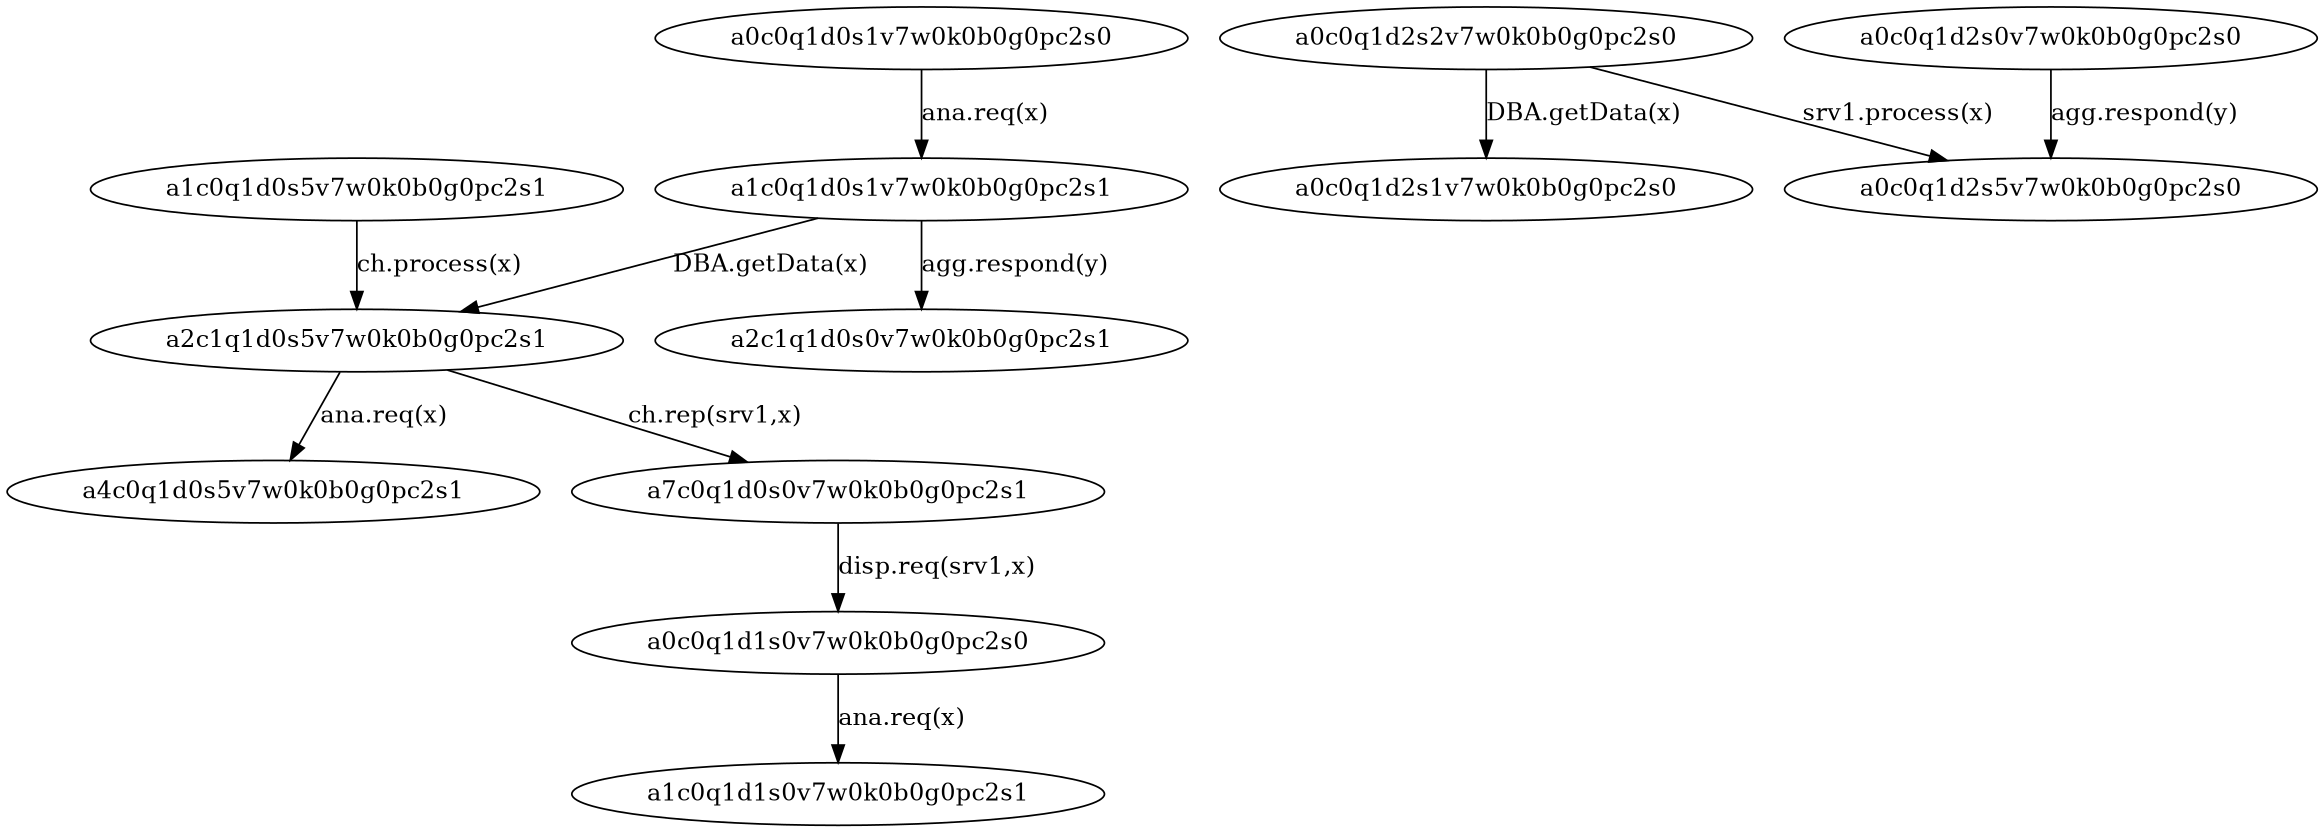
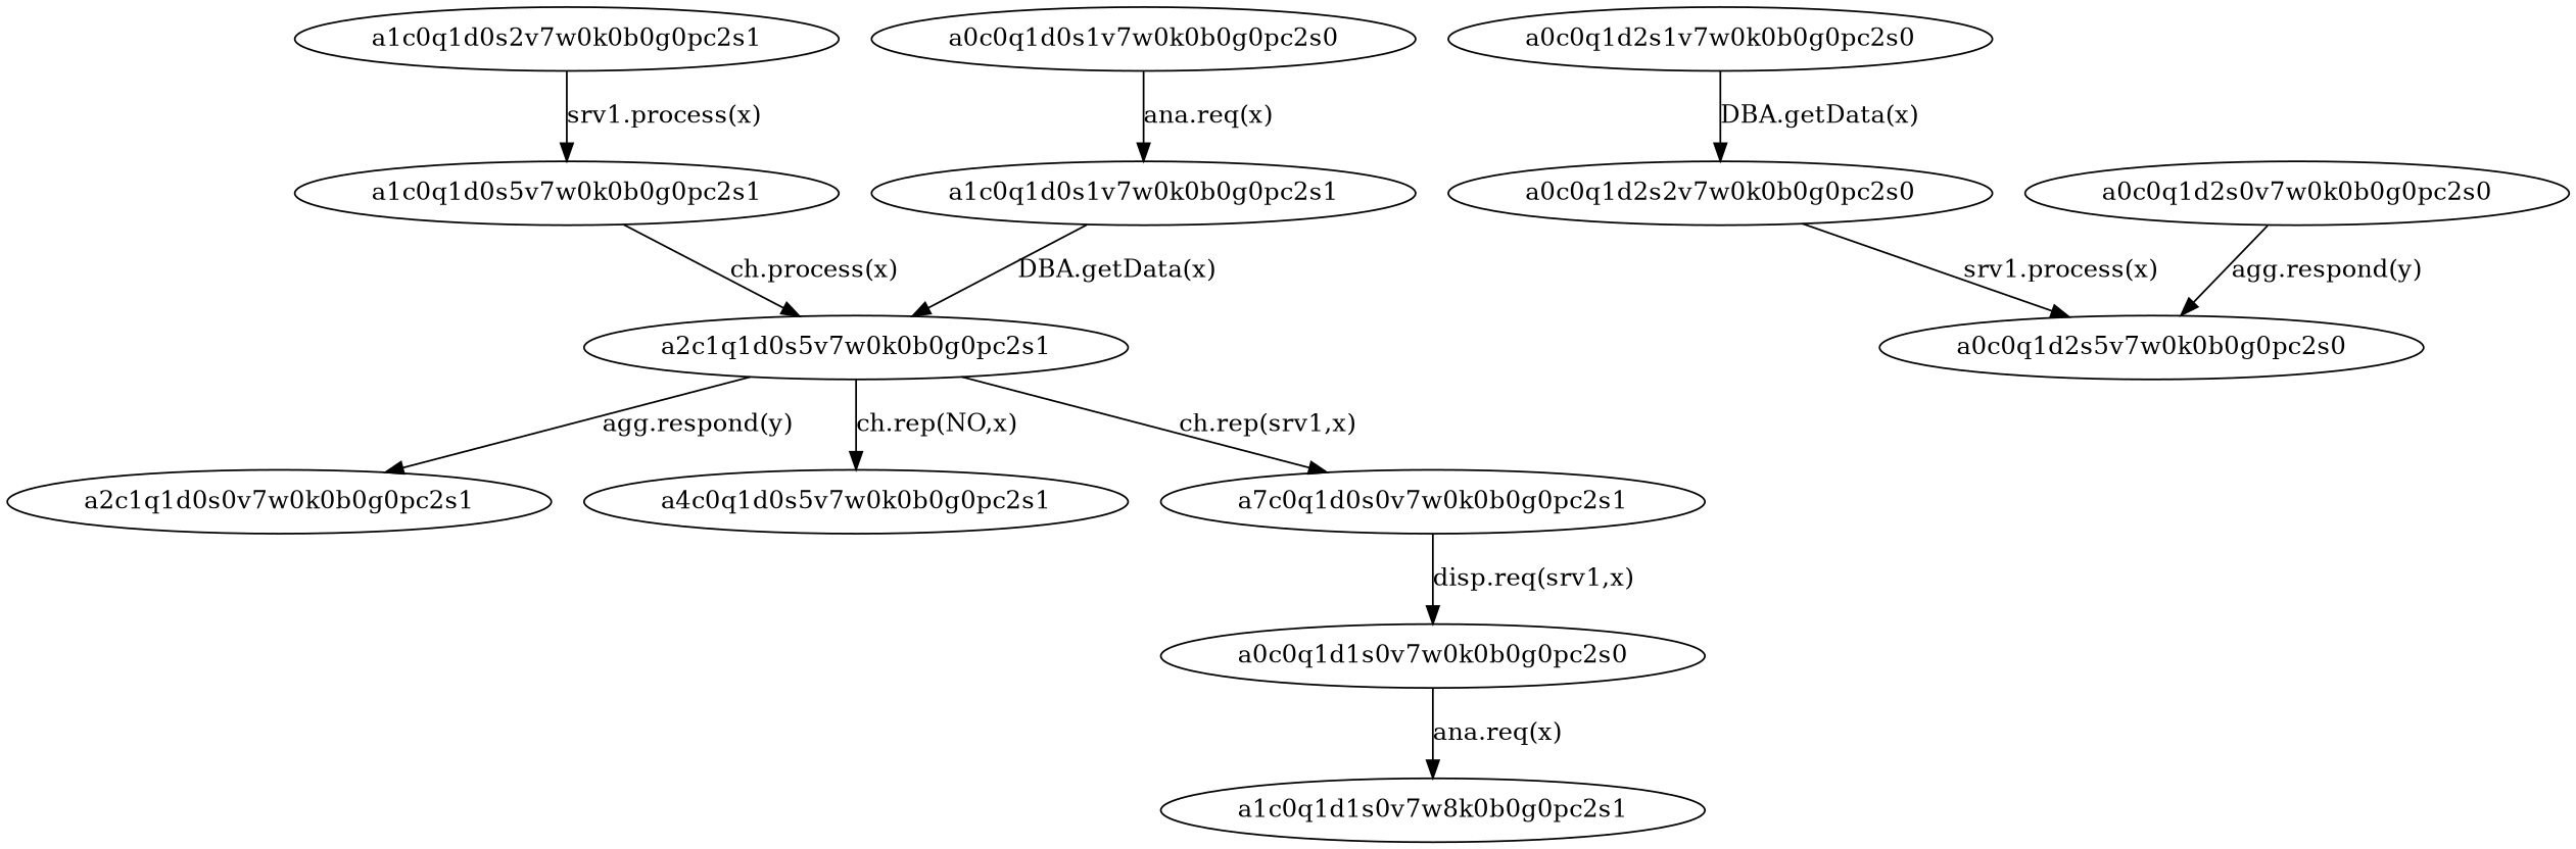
  digraph {
    a2c1q1d0s5v7w0k0b0g0pc2s1
    a2c1q1d0s0v7w0k0b0g0pc2s1
    a4c0q1d0s5v7w0k0b0g0pc2s1
    a7c0q1d0s0v7w0k0b0g0pc2s1
    a0c0q1d1s0v7w0k0b0g0pc2s0
-   a1c0q1d1s0v7w0k0b0g0pc2s1
+   a1c0q1d1s0v7w0k0b0g0pc2s1 [label=a1c0q1d1s0v7w8k0b0g0pc2s1]
+   a1c0q1d0s2v7w0k0b0g0pc2s1
    a1c0q1d0s5v7w0k0b0g0pc2s1
    a1c0q1d0s1v7w0k0b0g0pc2s1
    a0c0q1d2s1v7w0k0b0g0pc2s0
    a0c0q1d2s2v7w0k0b0g0pc2s0
    a0c0q1d2s5v7w0k0b0g0pc2s0
    a0c0q1d0s1v7w0k0b0g0pc2s0
    a0c0q1d2s0v7w0k0b0g0pc2s0
-   a1c0q1d0s1v7w0k0b0g0pc2s1 -> a2c1q1d0s0v7w0k0b0g0pc2s1 [label="agg.respond(y)"]
-   a2c1q1d0s5v7w0k0b0g0pc2s1 -> a4c0q1d0s5v7w0k0b0g0pc2s1 [label="ana.req(x)"]
+   a2c1q1d0s5v7w0k0b0g0pc2s1 -> a2c1q1d0s0v7w0k0b0g0pc2s1 [label="agg.respond(y)"]
+   a2c1q1d0s5v7w0k0b0g0pc2s1 -> a4c0q1d0s5v7w0k0b0g0pc2s1 [label="ch.rep(NO,x)"]
    a2c1q1d0s5v7w0k0b0g0pc2s1 -> a7c0q1d0s0v7w0k0b0g0pc2s1 [label="ch.rep(srv1,x)"]
    a7c0q1d0s0v7w0k0b0g0pc2s1 -> a0c0q1d1s0v7w0k0b0g0pc2s0 [label="disp.req(srv1,x)"]
    a0c0q1d1s0v7w0k0b0g0pc2s0 -> a1c0q1d1s0v7w0k0b0g0pc2s1 [label="ana.req(x)"]
+   a1c0q1d0s2v7w0k0b0g0pc2s1 -> a1c0q1d0s5v7w0k0b0g0pc2s1 [label="srv1.process(x)"]
    a1c0q1d0s5v7w0k0b0g0pc2s1 -> a2c1q1d0s5v7w0k0b0g0pc2s1 [label="ch.process(x)"]
    a1c0q1d0s1v7w0k0b0g0pc2s1 -> a2c1q1d0s5v7w0k0b0g0pc2s1 [label="DBA.getData(x)"]
-   a0c0q1d2s2v7w0k0b0g0pc2s0 -> a0c0q1d2s1v7w0k0b0g0pc2s0 [label="DBA.getData(x)"]
+   a0c0q1d2s1v7w0k0b0g0pc2s0 -> a0c0q1d2s2v7w0k0b0g0pc2s0 [label="DBA.getData(x)"]
    a0c0q1d2s2v7w0k0b0g0pc2s0 -> a0c0q1d2s5v7w0k0b0g0pc2s0 [label="srv1.process(x)"]
    a0c0q1d0s1v7w0k0b0g0pc2s0 -> a1c0q1d0s1v7w0k0b0g0pc2s1 [label="ana.req(x)"]
    a0c0q1d2s0v7w0k0b0g0pc2s0 -> a0c0q1d2s5v7w0k0b0g0pc2s0 [label="agg.respond(y)"]
  }
